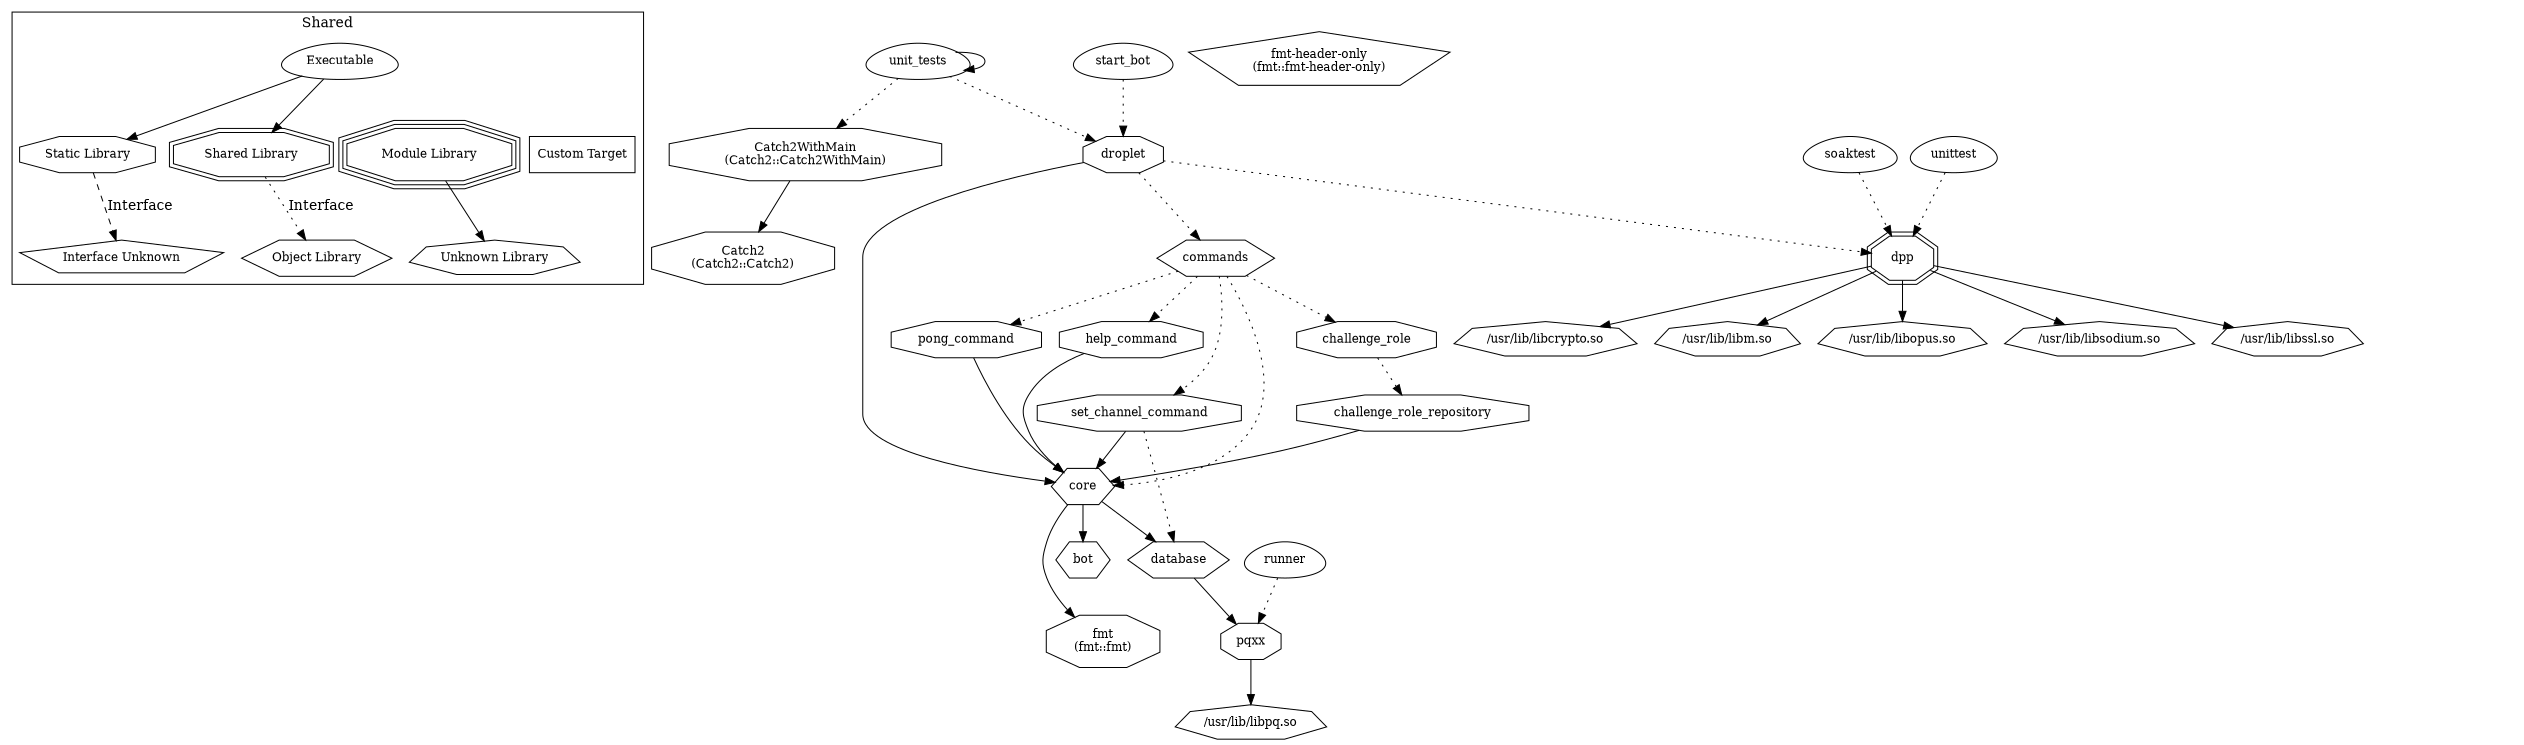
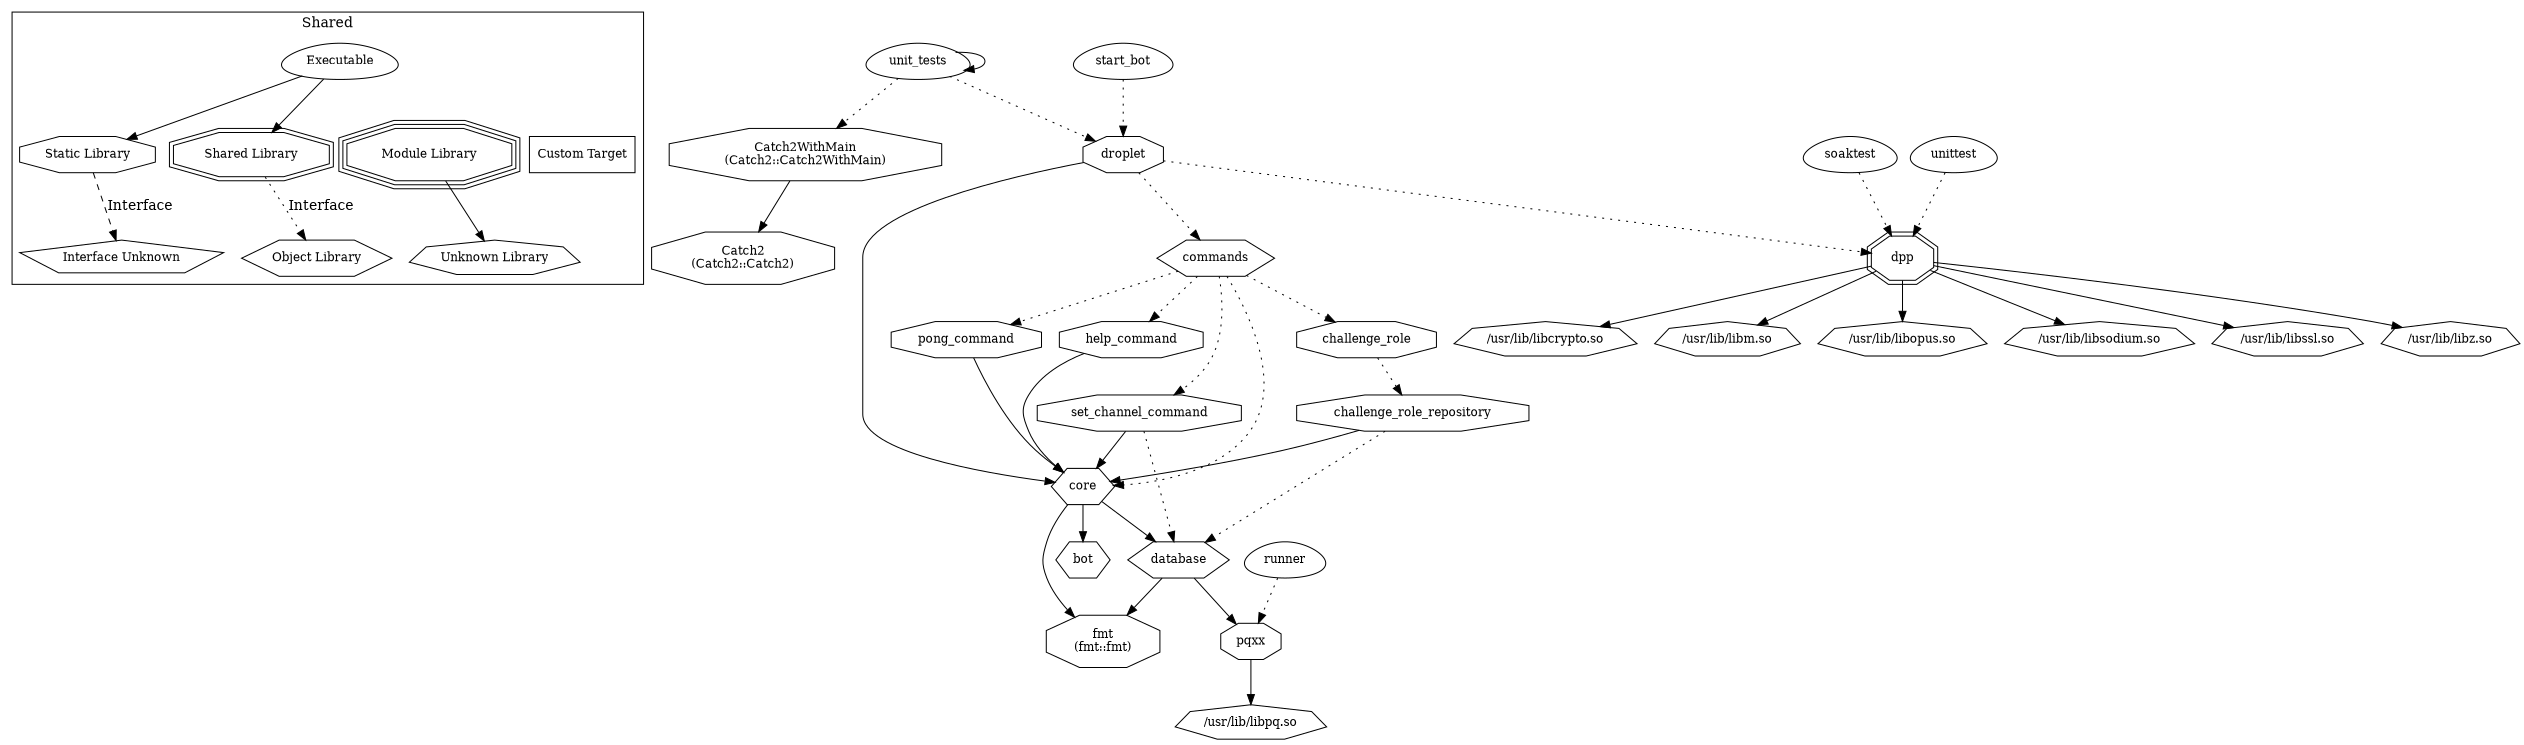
  digraph {
    node [fontsize=12 shape=octagon]
    n1 [label=Executable shape=egg]
    n2 [label="Static Library"]
    n3 [label="Shared Library" shape=doubleoctagon]
    n4 [label="Module Library" shape=tripleoctagon]
    n5 [label="Custom Target" shape=box]
    n6 [label="Interface Unknown" shape=pentagon]
    n7 [label="Object Library" shape=hexagon]
    n8 [label="Unknown Library" shape=septagon]
    n9 [label="Catch2\n(Catch2::Catch2)"]
    n10 [label="Catch2WithMain\n(Catch2::Catch2WithMain)"]
    n11 [label=bot shape=hexagon]
    n12 [label=challenge_role]
    n13 [label=challenge_role_repository]
    n14 [label=core shape=hexagon]
    n15 [label=database shape=hexagon]
    n16 [label="fmt\n(fmt::fmt)"]
    n17 [label=pqxx]
    n18 [label="/usr/lib/libpq.so" shape=septagon]
    n19 [label=commands shape=hexagon]
    n20 [label=help_command]
    n21 [label=pong_command]
    n22 [label=set_channel_command]
    n23 [label=start_bot shape=egg]
    n24 [label=droplet]
    n25 [label=dpp shape=doubleoctagon]
    n26 [label="/usr/lib/libcrypto.so" shape=septagon]
    n27 [label="/usr/lib/libm.so" shape=septagon]
    n28 [label="/usr/lib/libopus.so" shape=septagon]
    n29 [label="/usr/lib/libsodium.so" shape=septagon]
    n30 [label="/usr/lib/libssl.so" shape=septagon]
-   n32 [label="fmt-header-only\n(fmt::fmt-header-only)" shape=pentagon]
+   n31 [label="/usr/lib/libz.so" shape=septagon]
    n33 [label=runner shape=egg]
    n34 [label=soaktest shape=egg]
    n35 [label=unit_tests shape=egg]
    n36 [label=unittest shape=egg]
    subgraph cluster_1 {
      color=black
      label=Shared
      n1
      n2
      n3
      n4
      n5
      n6
      n7
      n8
    }
    n1 -> n2 [style=solid]
    n1 -> n3 [style=solid]
    n1 -> n4 [style=invis]
    n1 -> n5 [style=invis]
    n2 -> n6 [label=Interface style=dashed]
    n3 -> n7 [label=Interface style=dotted]
    n4 -> n8 [style=solid]
    n10 -> n9
    n12 -> n13 [style=dotted]
    n13 -> n14
+   n13 -> n15 [style=dotted]
    n14 -> n11
    n14 -> n15
    n14 -> n16
+   n15 -> n16
    n15 -> n17
    n17 -> n18
    n19 -> n12 [style=dotted]
    n19 -> n14 [style=dotted]
    n19 -> n20 [style=dotted]
    n19 -> n21 [style=dotted]
    n19 -> n22 [style=dotted]
    n20 -> n14
    n21 -> n14
    n22 -> n14
    n22 -> n15 [style=dotted]
    n23 -> n24 [style=dotted]
    n24 -> n14
    n24 -> n19 [style=dotted]
    n24 -> n25 [style=dotted]
    n25 -> n26
    n25 -> n27
    n25 -> n28
    n25 -> n29
    n25 -> n30
+   n25 -> n31
    n33 -> n17 [style=dotted]
    n34 -> n25 [style=dotted]
    n35 -> n10 [style=dotted]
    n35 -> n24 [style=dotted]
    n35 -> n35
    n36 -> n25 [style=dotted]
  }
